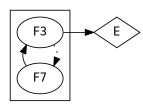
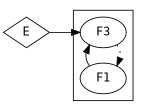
  digraph {
    fontname="DejaVu Sans Mono"
    rankdir=LR
    node [fontname="DejaVu Sans Mono"]
    edge [constraint=false fontname="DejaVu Sans Mono"]
    n1 [label=F3]
-   F1 [label=F7]
+   F1
    E [shape=diamond]
    subgraph cluster_1 {
      n1
      F1
    }
    n1 -> F1 [style=dotted]
-   n1 -> E [constraint=""]
+   E -> n1 [constraint=""]
    F1 -> n1 [style=filled]
  }
